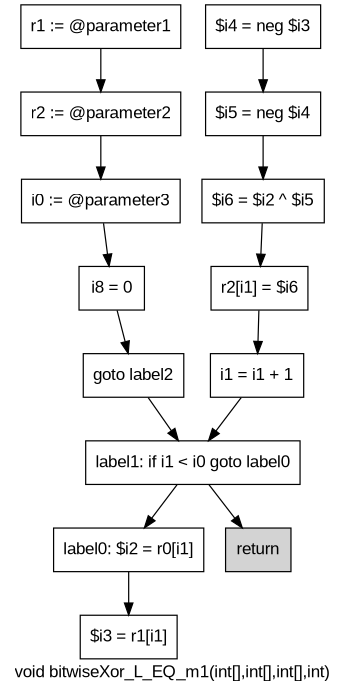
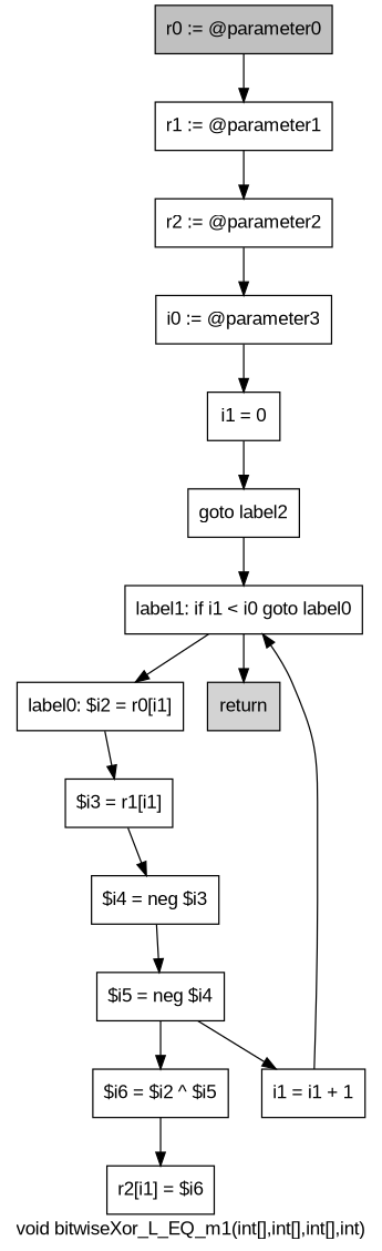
  digraph {
    fontname="Liberation Sans"
    label="void bitwiseXor_L_EQ_m1(int[],int[],int[],int)"
    node [fontname="Liberation Sans" shape=box]
    edge [fontname="Liberation Sans"]
+   n1 [fillcolor=gray label="r0 := @parameter0" style=filled]
    n2 [label="r1 := @parameter1"]
    n3 [label="r2 := @parameter2"]
    n4 [label="i0 := @parameter3"]
-   n5 [label="i8 = 0"]
+   n5 [label="i1 = 0"]
    n6 [label="goto label2"]
    n7 [label="label1: if i1 < i0 goto label0"]
    n8 [label="label0: $i2 = r0[i1]"]
    n9 [fillcolor=lightgray label=return style=filled]
    n10 [label="$i3 = r1[i1]"]
    n11 [label="$i4 = neg $i3"]
    n12 [label="$i5 = neg $i4"]
    n13 [label="$i6 = $i2 ^ $i5"]
    n14 [label="r2[i1] = $i6"]
    n15 [label="i1 = i1 + 1"]
+   n1 -> n2
    n2 -> n3
    n3 -> n4
    n4 -> n5
    n5 -> n6
    n6 -> n7
    n7 -> n8
    n7 -> n9
    n8 -> n10
+   n10 -> n11
    n11 -> n12
    n12 -> n13
    n13 -> n14
-   n14 -> n15
+   n12 -> n15
    n15 -> n7
  }
